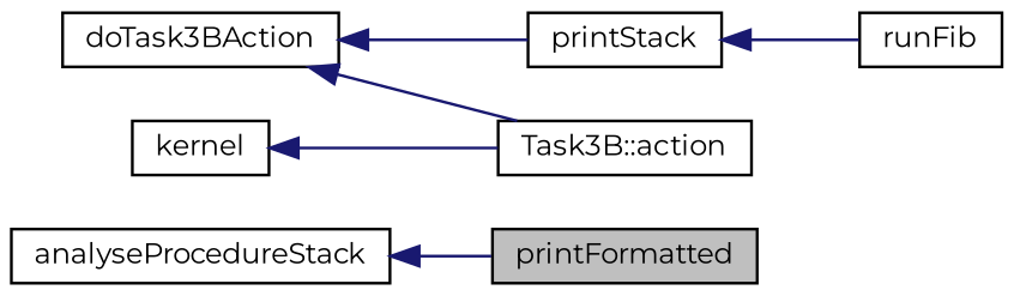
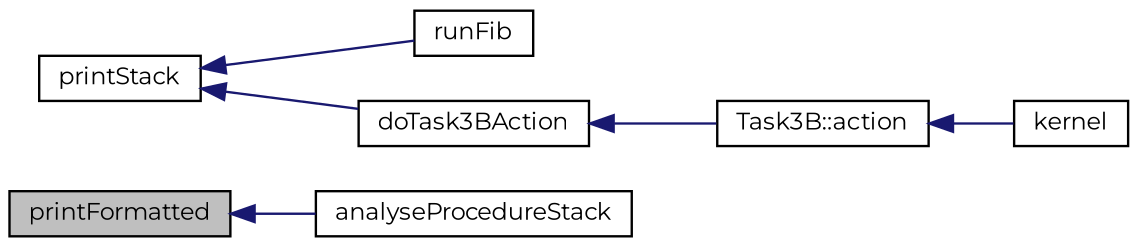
  digraph {
    fontname=Montserrat
    rankdir=LR
    node [color=black fontname=Montserrat fontsize=10 shape=record]
    edge [color=midnightblue dir=back fontname=Montserrat fontsize=10 labelfontname=Helvetica labelfontsize=10 style=solid]
    n1 [fillcolor=grey75 fontcolor=black height=0.2 label=printFormatted style=filled width=0.4]
    n2 [height=0.2 label=analyseProcedureStack width=0.4]
    n3 [height=0.2 label=printStack width=0.4]
    n4 [height=0.2 label=runFib width=0.4]
    n5 [height=0.2 label=doTask3BAction width=0.4]
    n6 [height=0.2 label="Task3B::action" width=0.4]
    n7 [height=0.2 label=kernel width=0.4]
-   n2 -> n1
+   n1 -> n2
    n3 -> n4
-   n5 -> n3
+   n3 -> n5
    n5 -> n6
-   n7 -> n6
+   n6 -> n7
  }
